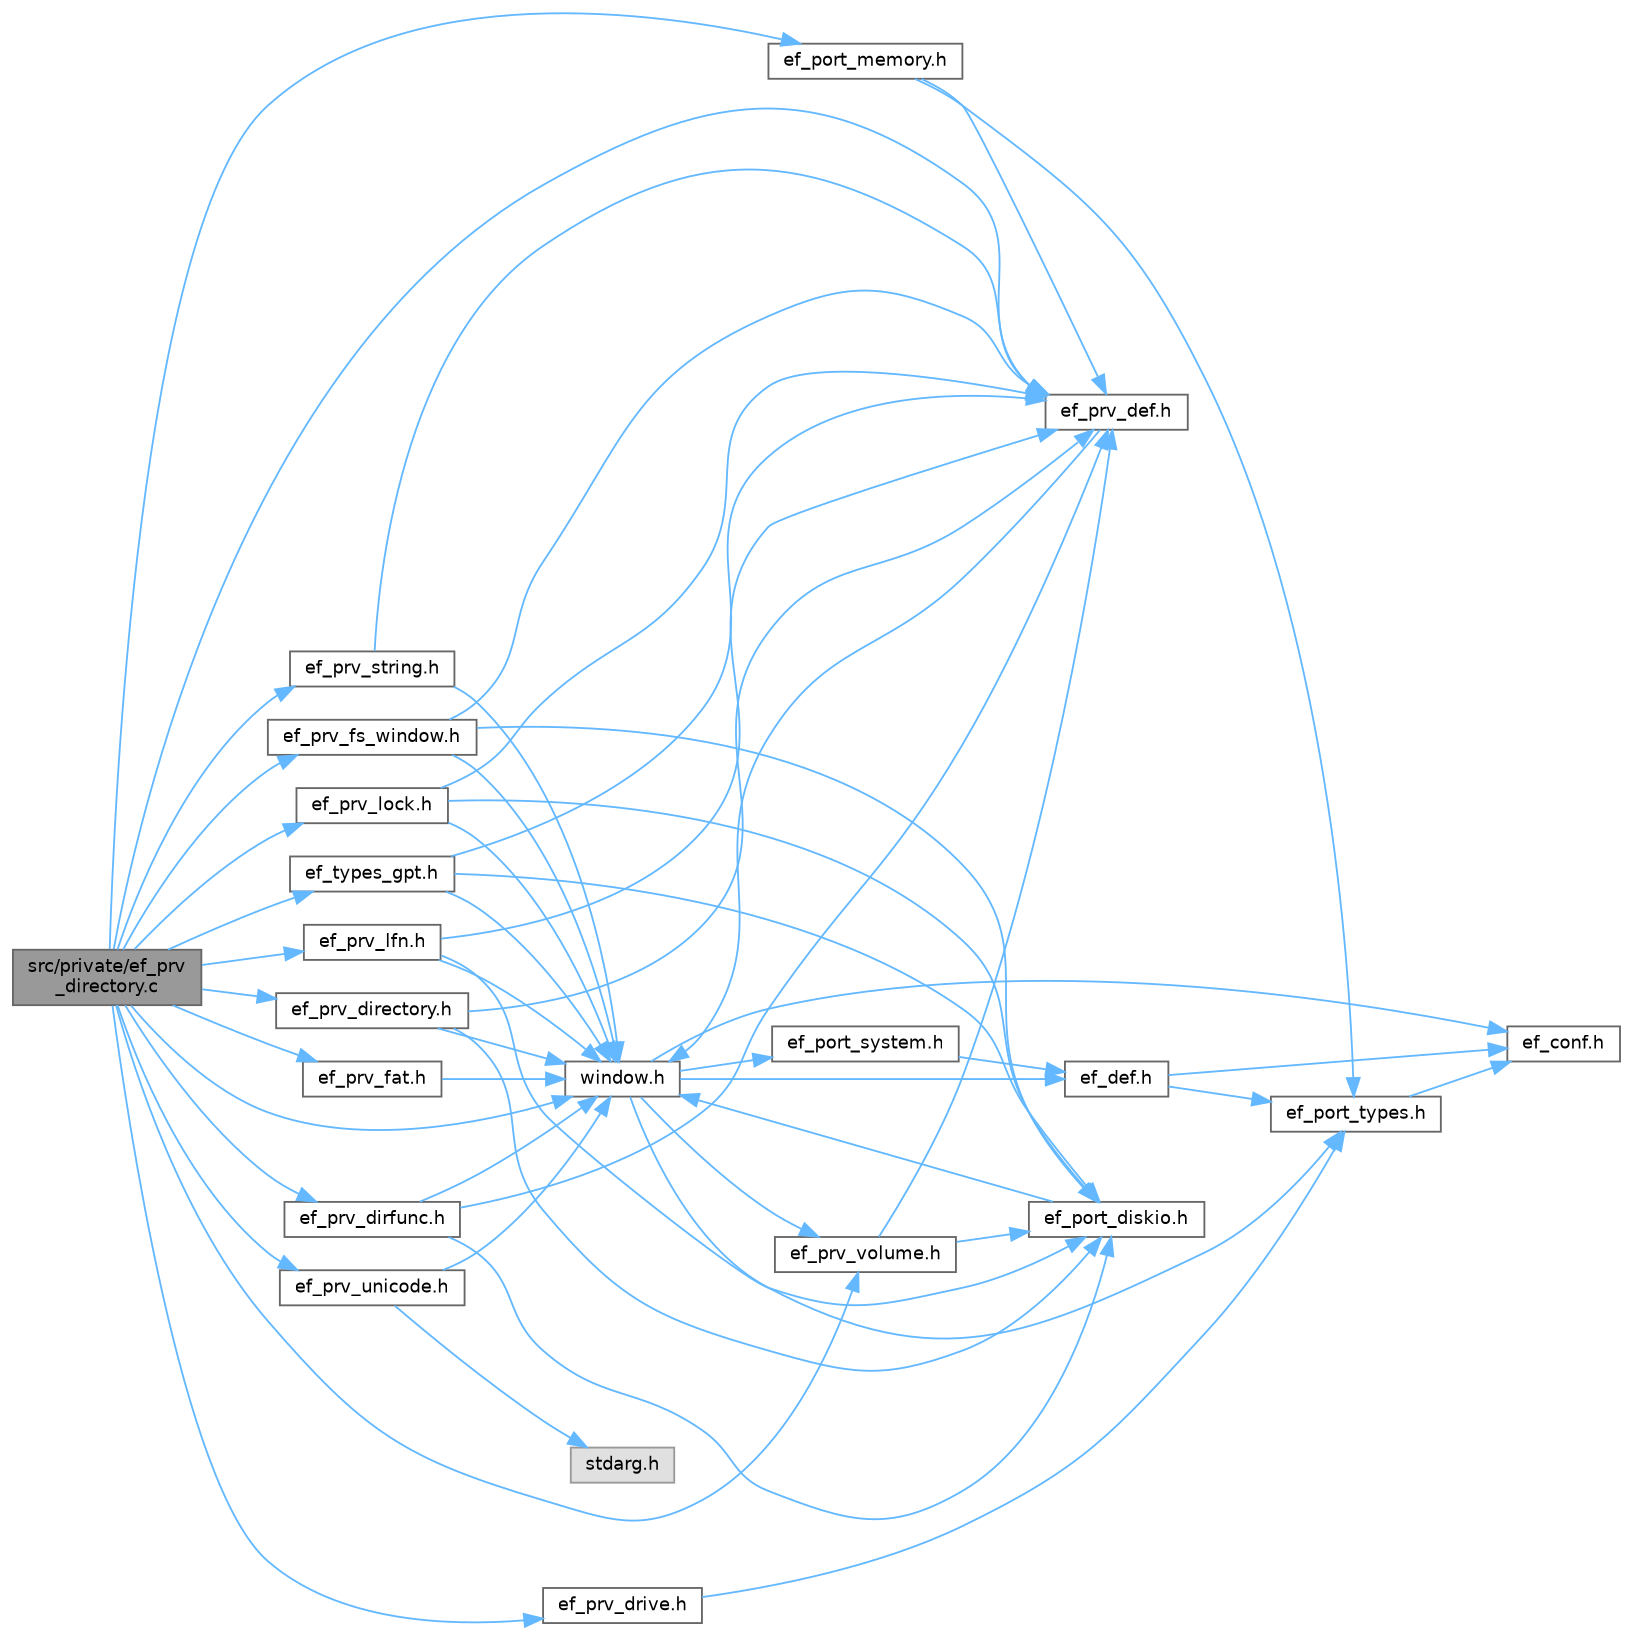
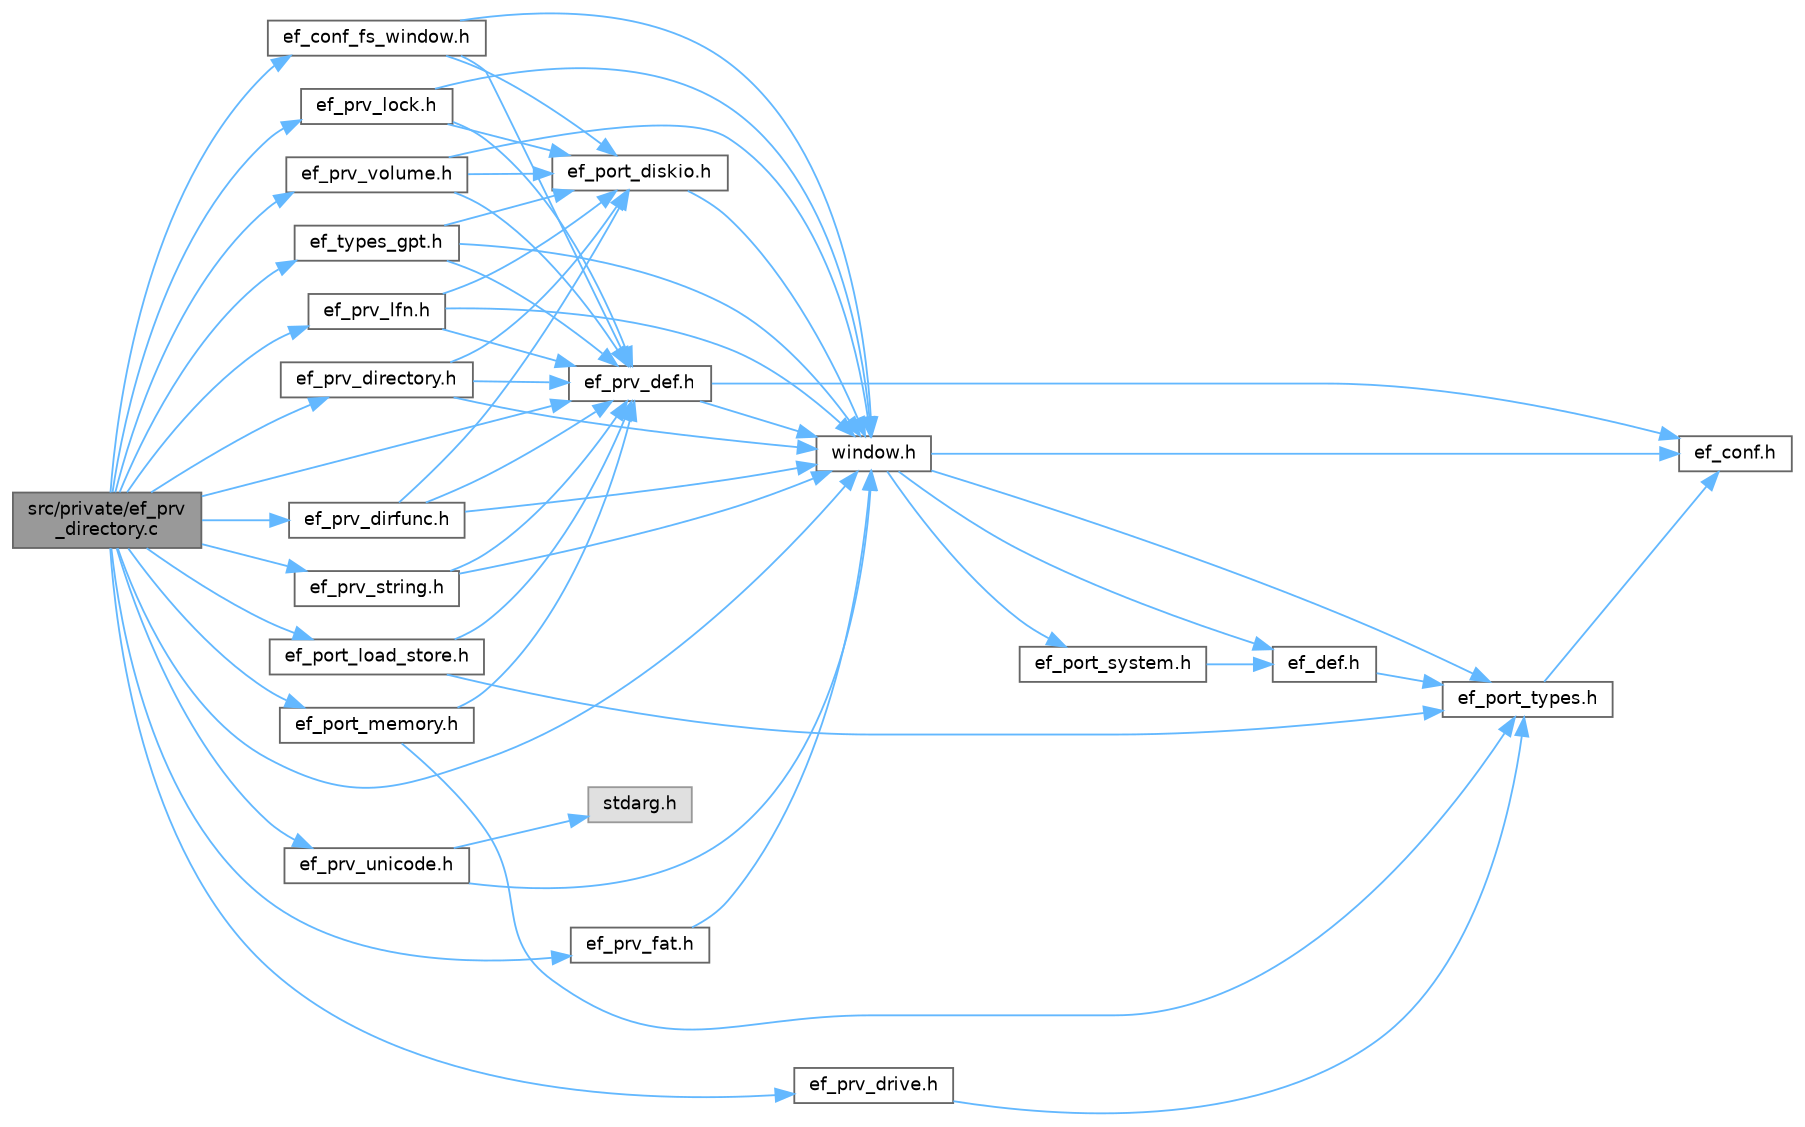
  digraph {
    rankdir=LR
    node [color=grey40 fillcolor=white fontname=Helvetica fontsize=10 shape=box style=filled]
    edge [color=steelblue1 fontname=Helvetica fontsize=10 labelfontname=Helvetica labelfontsize=10 style=solid]
    n1 [color=gray40 fillcolor=grey60 fontcolor=black height=0.2 label="src/private/ef_prv\l_directory.c" width=0.4]
    n2 [height=0.2 label="window.h" width=0.4]
    n3 [height=0.2 label="ef_prv_def.h" width=0.4]
    n4 [height=0.2 label="ef_prv_fat.h" width=0.4]
    n5 [height=0.2 label="ef_prv_drive.h" width=0.4]
    n6 [height=0.2 label="ef_prv_directory.h" width=0.4]
    n7 [height=0.2 label="ef_prv_dirfunc.h" width=0.4]
-   n8 [height=0.2 label="ef_prv_fs_window.h" width=0.4]
+   n8 [height=0.2 label="ef_conf_fs_window.h" width=0.4]
    n9 [height=0.2 label="ef_prv_lock.h" width=0.4]
    n10 [height=0.2 label="ef_prv_string.h" width=0.4]
    n11 [height=0.2 label="ef_prv_volume.h" width=0.4]
    n12 [height=0.2 label="ef_types_gpt.h" width=0.4]
    n13 [height=0.2 label="ef_prv_lfn.h" width=0.4]
    n14 [height=0.2 label="ef_prv_unicode.h" width=0.4]
+   n15 [height=0.2 label="ef_port_load_store.h" width=0.4]
    n16 [height=0.2 label="ef_port_memory.h" width=0.4]
    n17 [height=0.2 label="ef_def.h" width=0.4]
    n18 [height=0.2 label="ef_conf.h" width=0.4]
    n19 [height=0.2 label="ef_port_types.h" width=0.4]
    n20 [height=0.2 label="ef_port_system.h" width=0.4]
    n21 [height=0.2 label="ef_port_diskio.h" width=0.4]
    n22 [color=grey60 fillcolor="#E0E0E0" height=0.2 label="stdarg.h" width=0.4]
    n1 -> n2
    n1 -> n3
    n1 -> n4
    n1 -> n5
    n1 -> n6
    n1 -> n7
    n1 -> n8
    n1 -> n9
    n1 -> n10
    n1 -> n11
    n1 -> n12
    n1 -> n13
    n1 -> n14
+   n1 -> n15
    n1 -> n16
    n2 -> n17
    n2 -> n18
    n2 -> n19
    n2 -> n20
    n3 -> n2
    n4 -> n2
    n5 -> n19
    n6 -> n2
    n6 -> n3
    n6 -> n21
    n7 -> n2
    n7 -> n3
    n7 -> n21
    n8 -> n2
    n8 -> n3
    n8 -> n21
    n9 -> n2
    n9 -> n3
    n9 -> n21
    n10 -> n2
    n10 -> n3
-   n2 -> n11
+   n11 -> n2
    n11 -> n3
    n11 -> n21
    n12 -> n2
    n12 -> n3
    n12 -> n21
    n13 -> n2
    n13 -> n3
    n13 -> n21
    n14 -> n2
    n14 -> n22
+   n15 -> n3
+   n15 -> n19
    n16 -> n3
    n16 -> n19
-   n17 -> n18
+   n3 -> n18
    n17 -> n19
    n19 -> n18
    n20 -> n17
    n21 -> n2
  }
